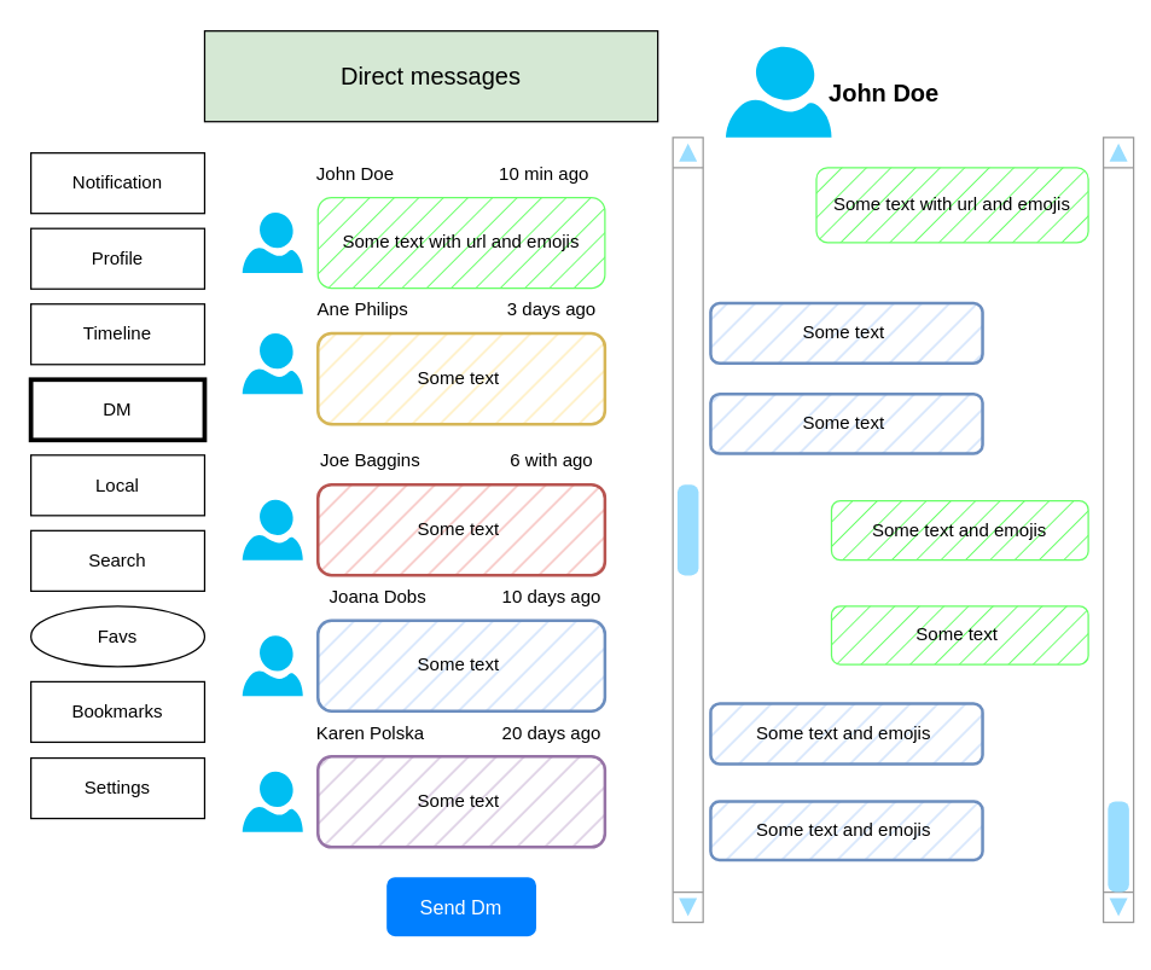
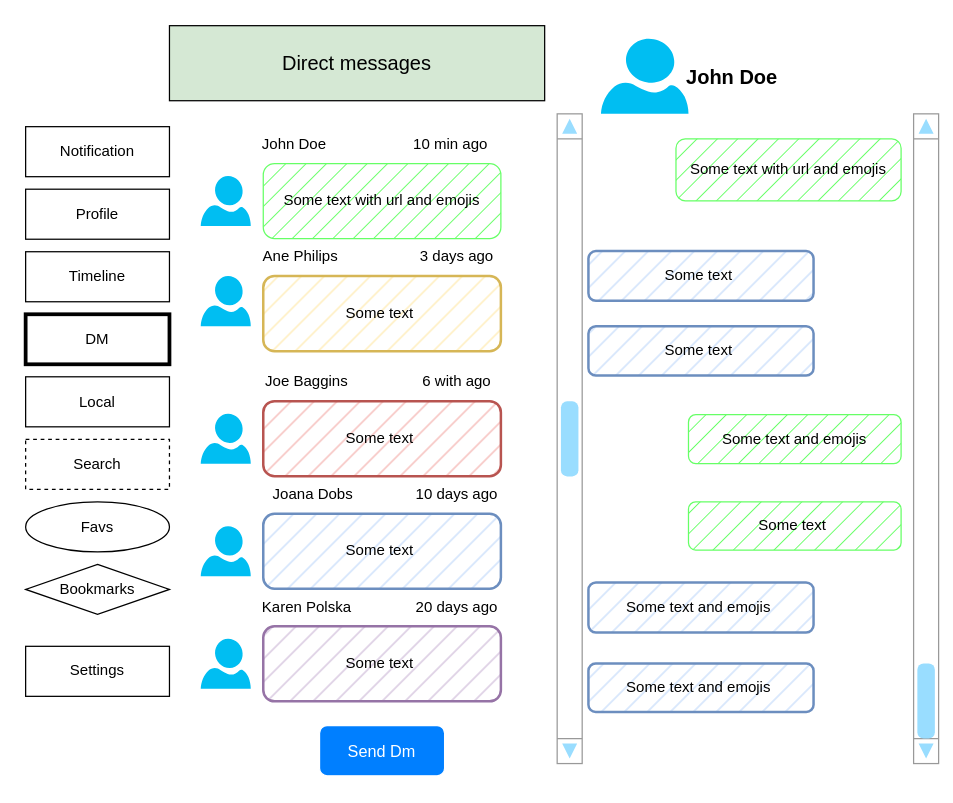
  <mxCell id="0" />
  <mxCell id="1" parent="0" />
  <mxCell id="2" value="Profile" style="rounded=0;whiteSpace=wrap;html=1;fillColor=none;" vertex="1" parent="1"><mxGeometry x="20" y="150.75" width="115" height="40" as="geometry" /></mxCell>
  <mxCell id="3" value="Timeline" style="rounded=0;whiteSpace=wrap;html=1;fillColor=none;strokeWidth=1;" vertex="1" parent="1"><mxGeometry x="20" y="200.75" width="115" height="40" as="geometry" /></mxCell>
  <mxCell id="4" value="DM" style="rounded=0;whiteSpace=wrap;html=1;fillColor=none;strokeWidth=3;" vertex="1" parent="1"><mxGeometry x="20" y="250.75" width="115" height="40" as="geometry" /></mxCell>
- <mxCell id="5" value="Bookmarks" style="rounded=0;whiteSpace=wrap;html=1;fillColor=none;" vertex="1" parent="1"><mxGeometry x="20" y="450.75" width="115" height="40" as="geometry" /></mxCell>
+ <mxCell id="5" value="Bookmarks" style="rhombus;whiteSpace=wrap;html=1;fillColor=none;" vertex="1" parent="1"><mxGeometry x="20" y="450.75" width="115" height="40" as="geometry" /></mxCell>
  <mxCell id="6" value="Notification" style="rounded=0;whiteSpace=wrap;html=1;fillColor=none;" vertex="1" parent="1"><mxGeometry x="20" y="100.75" width="115" height="40" as="geometry" /></mxCell>
  <mxCell id="7" value="Favs" style="ellipse;whiteSpace=wrap;html=1;fillColor=none;" vertex="1" parent="1"><mxGeometry x="20" y="400.75" width="115" height="40" as="geometry" /></mxCell>
- <mxCell id="8" value="Search" style="rounded=0;whiteSpace=wrap;html=1;fillColor=none;" vertex="1" parent="1"><mxGeometry x="20" y="350.75" width="115" height="40" as="geometry" /></mxCell>
+ <mxCell id="8" value="Search" style="rounded=0;whiteSpace=wrap;html=1;fillColor=none;dashed=1;" vertex="1" parent="1"><mxGeometry x="20" y="350.75" width="115" height="40" as="geometry" /></mxCell>
  <mxCell id="9" value="Local" style="rounded=0;whiteSpace=wrap;html=1;fillColor=none;" vertex="1" parent="1"><mxGeometry x="20" y="300.75" width="115" height="40" as="geometry" /></mxCell>
- <mxCell id="10" value="Settings" style="rounded=0;whiteSpace=wrap;html=1;fillColor=none;" vertex="1" parent="1"><mxGeometry x="20" y="501.25" width="115" height="40" as="geometry" /></mxCell>
+ <mxCell id="10" value="Settings" style="rounded=0;whiteSpace=wrap;html=1;fillColor=none;" vertex="1" parent="1"><mxGeometry x="20" y="516.25" width="115" height="40" as="geometry" /></mxCell>
  <mxCell id="11" value="&lt;span style=&quot;font-size: 16px;&quot;&gt;Direct messages&lt;/span&gt;" style="rounded=0;whiteSpace=wrap;html=1;fillColor=#d5e8d4;" vertex="1" parent="1"><mxGeometry x="135" y="20" width="300" height="60" as="geometry" /></mxCell>
  <mxCell id="12" value="" style="verticalLabelPosition=bottom;shadow=0;dashed=0;align=center;html=1;verticalAlign=top;strokeWidth=1;shape=mxgraph.mockup.navigation.scrollBar;strokeColor=#999999;barPos=49.97;fillColor2=#99ddff;strokeColor2=none;direction=north;fillColor=none;" vertex="1" parent="1"><mxGeometry x="445" y="90.5" width="10" height="519.5" as="geometry" /></mxCell>
  <mxCell id="13" value="" style="verticalLabelPosition=bottom;html=1;verticalAlign=top;align=center;strokeColor=none;fillColor=#00BEF2;shape=mxgraph.azure.user;" vertex="1" parent="1"><mxGeometry x="160" y="140.25" width="40" height="40" as="geometry" /></mxCell>
  <mxCell id="14" value="" style="verticalLabelPosition=bottom;html=1;verticalAlign=top;align=center;strokeColor=none;fillColor=#00BEF2;shape=mxgraph.azure.user;" vertex="1" parent="1"><mxGeometry x="160" y="420.25" width="40" height="40" as="geometry" /></mxCell>
  <mxCell id="15" value="&lt;font color=&quot;#000000&quot;&gt;John Doe&lt;/font&gt;" style="text;html=1;strokeColor=none;fillColor=none;align=center;verticalAlign=middle;whiteSpace=wrap;rounded=0;fontColor=#ffffff;" vertex="1" parent="1"><mxGeometry x="205" y="100.25" width="60" height="30" as="geometry" /></mxCell>
  <mxCell id="16" value="Some text with url and emojis" style="rounded=1;whiteSpace=wrap;html=1;strokeWidth=1;fontColor=#000000;fillColor=#66FF66;gradientColor=none;fillStyle=hatch;strokeColor=#66FF66;perimeterSpacing=2;" vertex="1" parent="1"><mxGeometry x="210" y="130.25" width="190" height="60" as="geometry" /></mxCell>
  <mxCell id="17" value="&lt;font color=&quot;#000000&quot;&gt;Joana Dobs&lt;/font&gt;" style="text;html=1;strokeColor=none;fillColor=none;align=center;verticalAlign=middle;whiteSpace=wrap;rounded=0;fontColor=#ffffff;" vertex="1" parent="1"><mxGeometry x="210" y="380.25" width="80" height="30" as="geometry" /></mxCell>
  <mxCell id="18" value="10 days ago" style="text;html=1;strokeColor=none;fillColor=none;align=center;verticalAlign=middle;whiteSpace=wrap;rounded=0;fontColor=#000000;" vertex="1" parent="1"><mxGeometry x="330" y="380.25" width="70" height="30" as="geometry" /></mxCell>
  <mxCell id="19" value="Some text&amp;nbsp;" style="rounded=1;whiteSpace=wrap;html=1;strokeWidth=2;fillColor=#dae8fc;fillStyle=hatch;strokeColor=#6c8ebf;perimeterSpacing=3;" vertex="1" parent="1"><mxGeometry x="210" y="410.25" width="190" height="60" as="geometry" /></mxCell>
  <mxCell id="20" value="" style="verticalLabelPosition=bottom;html=1;verticalAlign=top;align=center;strokeColor=none;fillColor=#00BEF2;shape=mxgraph.azure.user;" vertex="1" parent="1"><mxGeometry x="160" y="220.25" width="40" height="40" as="geometry" /></mxCell>
  <mxCell id="21" value="&lt;font color=&quot;#000000&quot;&gt;Ane Philips&lt;/font&gt;" style="text;html=1;strokeColor=none;fillColor=none;align=center;verticalAlign=middle;whiteSpace=wrap;rounded=0;fontColor=#ffffff;" vertex="1" parent="1"><mxGeometry x="200" y="190.25" width="80" height="30" as="geometry" /></mxCell>
  <mxCell id="22" value="3 days ago" style="text;html=1;strokeColor=none;fillColor=none;align=center;verticalAlign=middle;whiteSpace=wrap;rounded=0;fontColor=#000000;" vertex="1" parent="1"><mxGeometry x="330" y="190.25" width="70" height="30" as="geometry" /></mxCell>
  <mxCell id="23" value="Some text&amp;nbsp;" style="rounded=1;whiteSpace=wrap;html=1;strokeWidth=2;fillColor=#fff2cc;fillStyle=hatch;strokeColor=#d6b656;perimeterSpacing=3;" vertex="1" parent="1"><mxGeometry x="210" y="220.25" width="190" height="60" as="geometry" /></mxCell>
  <mxCell id="24" value="" style="verticalLabelPosition=bottom;html=1;verticalAlign=top;align=center;strokeColor=none;fillColor=#00BEF2;shape=mxgraph.azure.user;" vertex="1" parent="1"><mxGeometry x="160" y="510.25" width="40" height="40" as="geometry" /></mxCell>
  <mxCell id="25" value="&lt;font color=&quot;#000000&quot;&gt;Karen Polska&lt;/font&gt;" style="text;html=1;strokeColor=none;fillColor=none;align=center;verticalAlign=middle;whiteSpace=wrap;rounded=0;fontColor=#ffffff;" vertex="1" parent="1"><mxGeometry x="205" y="470.25" width="80" height="30" as="geometry" /></mxCell>
  <mxCell id="26" value="20 days ago" style="text;html=1;strokeColor=none;fillColor=none;align=center;verticalAlign=middle;whiteSpace=wrap;rounded=0;fontColor=#000000;" vertex="1" parent="1"><mxGeometry x="330" y="470.25" width="70" height="30" as="geometry" /></mxCell>
  <mxCell id="27" value="Some text&amp;nbsp;" style="rounded=1;whiteSpace=wrap;html=1;strokeWidth=2;fillColor=#e1d5e7;fillStyle=hatch;strokeColor=#9673a6;perimeterSpacing=3;" vertex="1" parent="1"><mxGeometry x="210" y="500.25" width="190" height="60" as="geometry" /></mxCell>
  <mxCell id="28" value="" style="verticalLabelPosition=bottom;html=1;verticalAlign=top;align=center;strokeColor=none;fillColor=#00BEF2;shape=mxgraph.azure.user;" vertex="1" parent="1"><mxGeometry x="160" y="330.25" width="40" height="40" as="geometry" /></mxCell>
  <mxCell id="29" value="6 with ago" style="text;html=1;strokeColor=none;fillColor=none;align=center;verticalAlign=middle;whiteSpace=wrap;rounded=0;fontColor=#000000;" vertex="1" parent="1"><mxGeometry x="330" y="290.25" width="70" height="30" as="geometry" /></mxCell>
  <mxCell id="30" value="Some text&amp;nbsp;" style="rounded=1;whiteSpace=wrap;html=1;strokeWidth=2;fillColor=#f8cecc;fillStyle=hatch;strokeColor=#b85450;perimeterSpacing=3;" vertex="1" parent="1"><mxGeometry x="210" y="320.25" width="190" height="60" as="geometry" /></mxCell>
  <mxCell id="31" value="10 min ago" style="text;html=1;strokeColor=none;fillColor=none;align=center;verticalAlign=middle;whiteSpace=wrap;rounded=0;fontColor=#000000;" vertex="1" parent="1"><mxGeometry x="325" y="100.25" width="70" height="30" as="geometry" /></mxCell>
  <mxCell id="32" value="Send Dm" style="rounded=1;whiteSpace=wrap;html=1;labelBackgroundColor=none;fillColor=#007FFF;fontColor=#FFFFFF;strokeColor=#FFFFFF;fontSize=13;" vertex="1" parent="1"><mxGeometry x="255" y="579.75" width="100" height="40" as="geometry" /></mxCell>
  <mxCell id="33" value="&lt;font color=&quot;#000000&quot; style=&quot;font-size: 16px;&quot;&gt;John Doe&lt;/font&gt;" style="text;html=1;strokeColor=none;fillColor=none;align=center;verticalAlign=middle;whiteSpace=wrap;rounded=0;fontColor=#ffffff;fontSize=16;fontStyle=1" vertex="1" parent="1"><mxGeometry x="520" y="40.38" width="130" height="40.25" as="geometry" /></mxCell>
  <mxCell id="34" value="" style="verticalLabelPosition=bottom;shadow=0;dashed=0;align=center;html=1;verticalAlign=top;strokeWidth=1;shape=mxgraph.mockup.navigation.scrollBar;strokeColor=#999999;barPos=0;fillColor2=#99ddff;strokeColor2=none;direction=north;fillColor=none;" vertex="1" parent="1"><mxGeometry x="730" y="90.5" width="10" height="519.5" as="geometry" /></mxCell>
  <mxCell id="35" value="Some text with url and emojis" style="rounded=1;whiteSpace=wrap;html=1;strokeWidth=1;fontColor=#000000;fillColor=#66FF66;gradientColor=none;fillStyle=hatch;strokeColor=#66FF66;perimeterSpacing=2;" vertex="1" parent="1"><mxGeometry x="540" y="110.5" width="180" height="49.5" as="geometry" /></mxCell>
  <mxCell id="36" value="" style="verticalLabelPosition=bottom;html=1;verticalAlign=top;align=center;strokeColor=none;fillColor=#00BEF2;shape=mxgraph.azure.user;" vertex="1" parent="1"><mxGeometry x="480" y="30.5" width="70" height="60" as="geometry" /></mxCell>
  <mxCell id="37" value="Some text&amp;nbsp;" style="rounded=1;whiteSpace=wrap;html=1;strokeWidth=2;fillColor=#dae8fc;fillStyle=hatch;strokeColor=#6c8ebf;perimeterSpacing=3;" vertex="1" parent="1"><mxGeometry x="470" y="200.25" width="180" height="39.75" as="geometry" /></mxCell>
  <mxCell id="38" value="Some text&amp;nbsp;" style="rounded=1;whiteSpace=wrap;html=1;strokeWidth=2;fillColor=#dae8fc;fillStyle=hatch;strokeColor=#6c8ebf;perimeterSpacing=3;" vertex="1" parent="1"><mxGeometry x="470" y="260.25" width="180" height="39.5" as="geometry" /></mxCell>
  <mxCell id="39" value="Some text and emojis" style="rounded=1;whiteSpace=wrap;html=1;strokeWidth=1;fontColor=#000000;fillColor=#66FF66;gradientColor=none;fillStyle=hatch;strokeColor=#66FF66;perimeterSpacing=2;" vertex="1" parent="1"><mxGeometry x="550" y="331" width="170" height="39.25" as="geometry" /></mxCell>
  <mxCell id="40" value="Some text&amp;nbsp;" style="rounded=1;whiteSpace=wrap;html=1;strokeWidth=1;fontColor=#000000;fillColor=#66FF66;gradientColor=none;fillStyle=hatch;strokeColor=#66FF66;perimeterSpacing=2;" vertex="1" parent="1"><mxGeometry x="550" y="400.75" width="170" height="38.5" as="geometry" /></mxCell>
  <mxCell id="41" value="Some text and emojis&amp;nbsp;" style="rounded=1;whiteSpace=wrap;html=1;strokeWidth=2;fillColor=#dae8fc;fillStyle=hatch;strokeColor=#6c8ebf;perimeterSpacing=3;" vertex="1" parent="1"><mxGeometry x="470" y="465.25" width="180" height="40" as="geometry" /></mxCell>
  <mxCell id="42" value="Some text and emojis&amp;nbsp;" style="rounded=1;whiteSpace=wrap;html=1;strokeWidth=2;fillColor=#dae8fc;fillStyle=hatch;strokeColor=#6c8ebf;perimeterSpacing=3;" vertex="1" parent="1"><mxGeometry x="470" y="530" width="180" height="38.75" as="geometry" /></mxCell>
  <mxCell id="43" value="&lt;font color=&quot;#000000&quot;&gt;Joe Baggins&lt;/font&gt;" style="text;html=1;strokeColor=none;fillColor=none;align=center;verticalAlign=middle;whiteSpace=wrap;rounded=0;fontColor=#ffffff;" vertex="1" parent="1"><mxGeometry x="205" y="290" width="80" height="30" as="geometry" /></mxCell>
